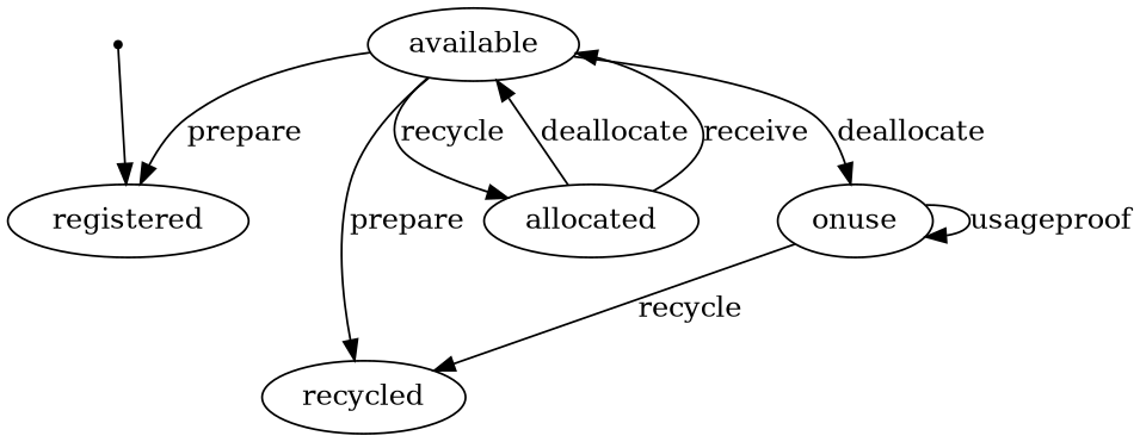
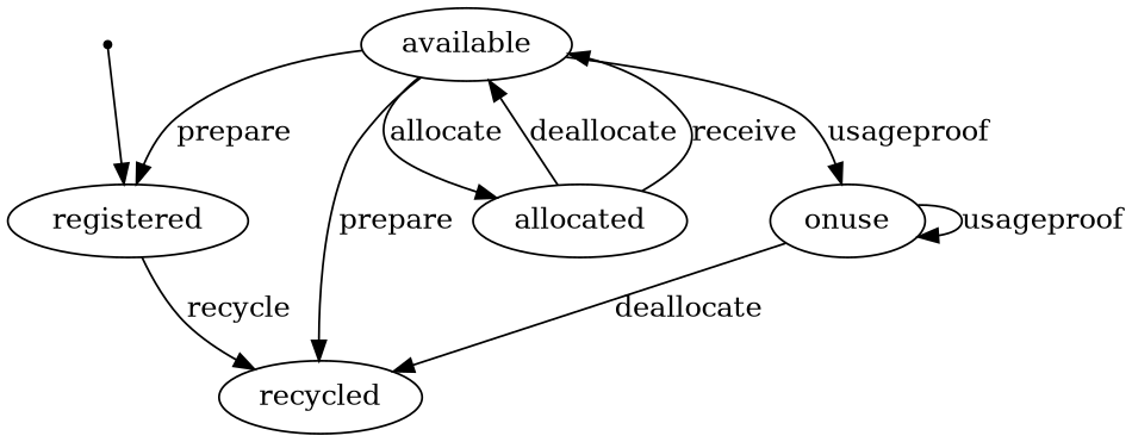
  digraph {
    _start [shape=point]
    registered
    recycled
    available
    allocated
    onuse
    _start -> registered
+   registered -> recycled [label=recycle]
    available -> registered [label=prepare]
    available -> recycled [label=prepare]
-   available -> allocated [label=recycle]
-   available -> onuse [label=deallocate]
+   available -> allocated [label=allocate]
+   available -> onuse [label=usageproof]
    allocated -> available [label=deallocate]
    allocated -> available [label=receive]
-   onuse -> recycled [label=recycle]
+   onuse -> recycled [label=deallocate]
    onuse -> onuse [label=usageproof]
  }
